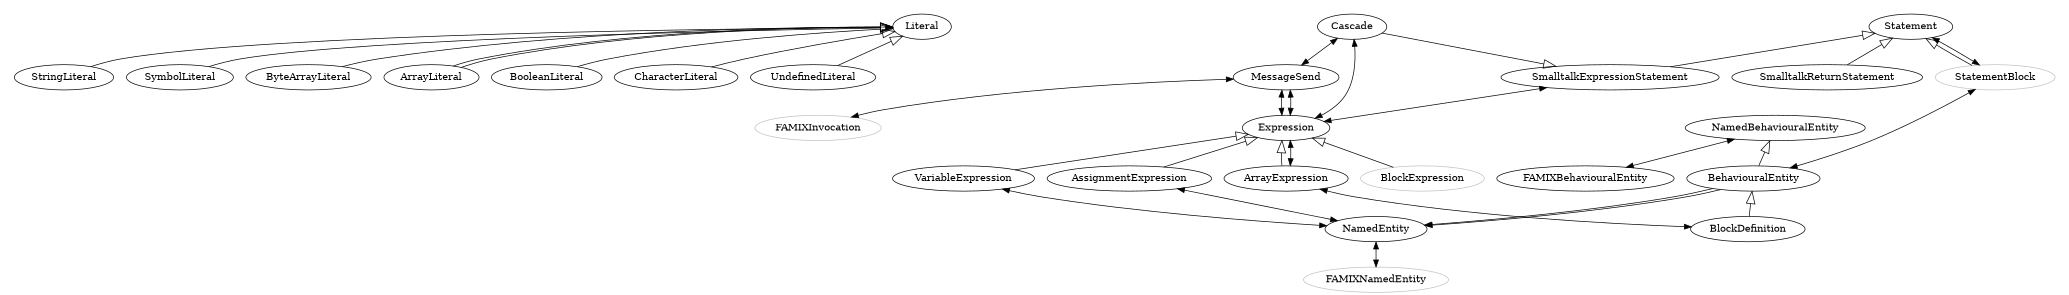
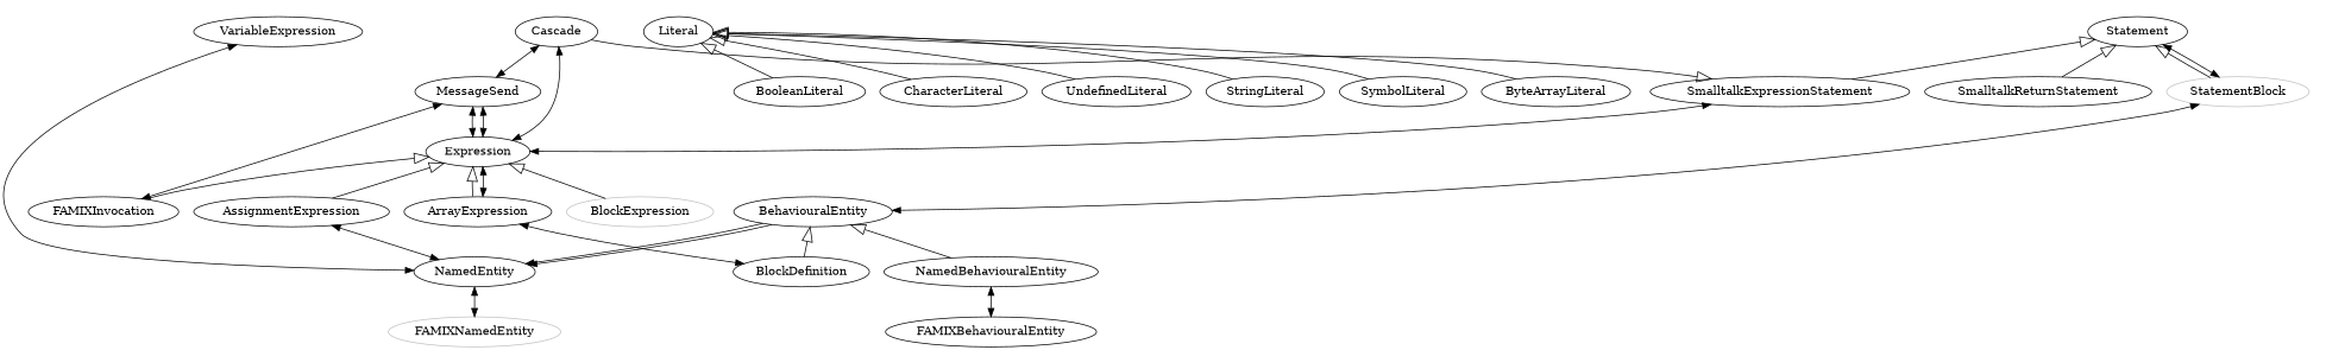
  digraph {
    edge [dir=back]
    BehaviouralEntity
    NamedBehaviouralEntity
    BlockDefinition
    Statement
    StatementBlock [color=gray]
    SmalltalkReturnStatement
    SmalltalkExpressionStatement
    Expression
    VariableExpression
    AssignmentExpression
    ArrayExpression
    BlockExpression [color=gray]
    Cascade
    MessageSend
    Literal
-   ArrayLiteral
    ByteArrayLiteral
    SymbolLiteral
    StringLiteral
    UndefinedLiteral
    CharacterLiteral
    BooleanLiteral
    FAMIXBehaviouralEntity [color=black]
    FAMIXNamedEntity [color=gray]
-   FAMIXInvocation [color=gray]
+   FAMIXInvocation [color=black]
    NamedEntity
    subgraph sub_1 {
      color=white
      subgraph cluster_2 {
        color=white
        BehaviouralEntity
        NamedBehaviouralEntity
        BlockDefinition
      }
      subgraph cluster_3 {
        color=white
        Statement
        StatementBlock
        SmalltalkReturnStatement
        SmalltalkExpressionStatement
      }
      subgraph cluster_4 {
        color=white
        Expression
        VariableExpression
        AssignmentExpression
        ArrayExpression
        BlockExpression
        Cascade
        MessageSend
        Literal
      }
      subgraph cluster_5 {
        color=white
-       ArrayLiteral
        ByteArrayLiteral
        SymbolLiteral
        StringLiteral
        UndefinedLiteral
        CharacterLiteral
        BooleanLiteral
      }
    }
    subgraph sub_6 {
      FAMIXBehaviouralEntity
      FAMIXNamedEntity
      FAMIXInvocation
    }
    subgraph sub_7 {
      BehaviouralEntity
      NamedBehaviouralEntity
      BlockDefinition
      Statement
      StatementBlock
      SmalltalkReturnStatement
      SmalltalkExpressionStatement
      Expression
      VariableExpression
      AssignmentExpression
      ArrayExpression
      Cascade
      MessageSend
      FAMIXBehaviouralEntity
      FAMIXNamedEntity
      FAMIXInvocation
      NamedEntity
    }
-   NamedBehaviouralEntity -> BehaviouralEntity [arrowsize=1.75 arrowtail=empty]
+   BehaviouralEntity -> NamedBehaviouralEntity [arrowsize=1.75 arrowtail=empty]
    BehaviouralEntity -> BlockDefinition [arrowsize=1.75 arrowtail=empty]
    BehaviouralEntity -> StatementBlock [dir=both]
    BehaviouralEntity -> NamedEntity [dir=""]
    BehaviouralEntity -> NamedEntity [dir=""]
    NamedBehaviouralEntity -> FAMIXBehaviouralEntity [dir=both]
    Statement -> StatementBlock [arrowsize=1.75 arrowtail=empty]
    Statement -> SmalltalkReturnStatement [arrowsize=1.75 arrowtail=empty]
    Statement -> SmalltalkExpressionStatement [arrowsize=1.75 arrowtail=empty]
    StatementBlock -> Statement [dir=both]
    SmalltalkExpressionStatement -> Expression [dir=both]
    SmalltalkExpressionStatement -> Cascade [arrowsize=1.75 arrowtail=empty]
-   Expression -> VariableExpression [arrowsize=1.75 arrowtail=empty]
+   Expression -> FAMIXInvocation [arrowsize=1.75 arrowtail=empty]
    Expression -> AssignmentExpression [arrowsize=1.75 arrowtail=empty]
    Expression -> ArrayExpression [arrowsize=1.75 arrowtail=empty]
    Expression -> BlockExpression [arrowsize=1.75 arrowtail=empty]
    VariableExpression -> NamedEntity [dir=both]
    AssignmentExpression -> NamedEntity [dir=both]
    ArrayExpression -> BlockDefinition [dir=both]
    ArrayExpression -> Expression [dir=both]
    Cascade -> Expression [dir=both]
    Cascade -> MessageSend [dir=both]
    MessageSend -> Expression [dir=both]
    MessageSend -> Expression [dir=both]
    MessageSend -> FAMIXInvocation [dir=both]
-   Literal -> ArrayLiteral [arrowsize=1.75 arrowtail=empty]
    Literal -> ByteArrayLiteral [arrowsize=1.75 arrowtail=empty]
    Literal -> SymbolLiteral [arrowsize=1.75 arrowtail=empty]
    Literal -> StringLiteral [arrowsize=1.75 arrowtail=empty]
    Literal -> UndefinedLiteral [arrowsize=1.75 arrowtail=empty]
    Literal -> CharacterLiteral [arrowsize=1.75 arrowtail=empty]
    Literal -> BooleanLiteral [arrowsize=1.75 arrowtail=empty]
-   ArrayLiteral -> Literal [dir=""]
    NamedEntity -> FAMIXNamedEntity [dir=both]
  }
